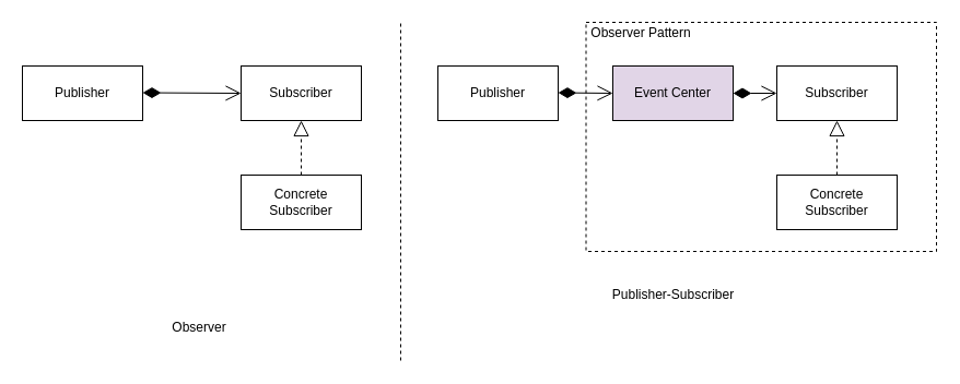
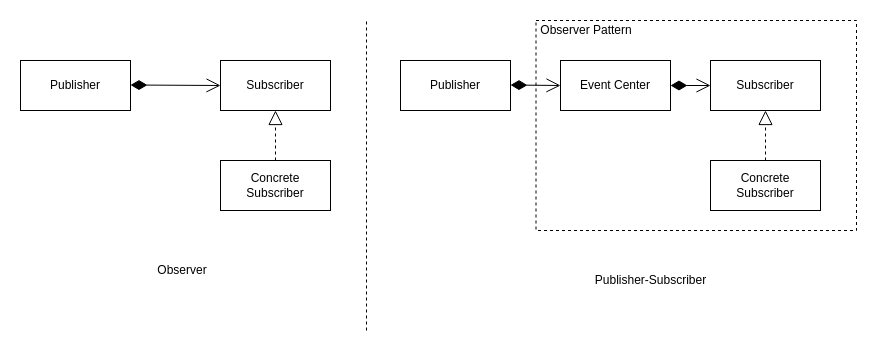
  <mxCell id="0" />
  <mxCell id="1" parent="0" />
  <mxCell id="2" value="" style="rounded=0;whiteSpace=wrap;html=1;fillColor=none;dashed=1;" vertex="1" parent="1"><mxGeometry x="535.5" y="20" width="320.5" height="210" as="geometry" /></mxCell>
  <mxCell id="3" value="Publisher" style="rounded=0;whiteSpace=wrap;html=1;" vertex="1" parent="1"><mxGeometry x="20" y="60" width="110" height="50" as="geometry" /></mxCell>
  <mxCell id="4" value="Subscriber" style="rounded=0;whiteSpace=wrap;html=1;" vertex="1" parent="1"><mxGeometry x="220" y="60" width="110" height="50" as="geometry" /></mxCell>
  <mxCell id="5" value="" style="endArrow=open;html=1;endSize=12;startArrow=diamondThin;startSize=14;startFill=1;edgeStyle=orthogonalEdgeStyle;align=left;verticalAlign=bottom;entryX=0;entryY=0.5;entryDx=0;entryDy=0;" edge="1" parent="1" target="4"><mxGeometry x="-1" y="3" relative="1" as="geometry"><mxPoint x="130" y="84.5" as="sourcePoint" /><mxPoint x="290" y="84.5" as="targetPoint" /></mxGeometry></mxCell>
  <mxCell id="6" value="Concrete Subscriber" style="rounded=0;whiteSpace=wrap;html=1;" vertex="1" parent="1"><mxGeometry x="220" y="160" width="110" height="50" as="geometry" /></mxCell>
  <mxCell id="7" value="" style="endArrow=block;dashed=1;endFill=0;endSize=12;html=1;exitX=0.5;exitY=0;exitDx=0;exitDy=0;entryX=0.5;entryY=1;entryDx=0;entryDy=0;" edge="1" parent="1" source="6" target="4"><mxGeometry width="160" relative="1" as="geometry"><mxPoint x="330" y="120" as="sourcePoint" /><mxPoint x="490" y="120" as="targetPoint" /></mxGeometry></mxCell>
  <mxCell id="8" value="Publisher" style="rounded=0;whiteSpace=wrap;html=1;" vertex="1" parent="1"><mxGeometry x="400" y="60" width="110" height="50" as="geometry" /></mxCell>
- <mxCell id="9" value="Event Center" style="rounded=0;whiteSpace=wrap;html=1;fillColor=#e1d5e7;" vertex="1" parent="1"><mxGeometry x="560" y="60" width="110" height="50" as="geometry" /></mxCell>
+ <mxCell id="9" value="Event Center" style="rounded=0;whiteSpace=wrap;html=1;" vertex="1" parent="1"><mxGeometry x="560" y="60" width="110" height="50" as="geometry" /></mxCell>
  <mxCell id="10" value="" style="endArrow=open;html=1;endSize=12;startArrow=diamondThin;startSize=14;startFill=1;edgeStyle=orthogonalEdgeStyle;align=left;verticalAlign=bottom;entryX=0;entryY=0.5;entryDx=0;entryDy=0;" edge="1" parent="1" target="9"><mxGeometry x="-1" y="3" relative="1" as="geometry"><mxPoint x="510" y="84.5" as="sourcePoint" /><mxPoint x="670" y="84.5" as="targetPoint" /></mxGeometry></mxCell>
  <mxCell id="11" value="Concrete Subscriber" style="rounded=0;whiteSpace=wrap;html=1;" vertex="1" parent="1"><mxGeometry x="710" y="160" width="110" height="50" as="geometry" /></mxCell>
  <mxCell id="12" value="" style="endArrow=block;dashed=1;endFill=0;endSize=12;html=1;exitX=0.5;exitY=0;exitDx=0;exitDy=0;entryX=0.5;entryY=1;entryDx=0;entryDy=0;" edge="1" parent="1" source="11" target="13"><mxGeometry width="160" relative="1" as="geometry"><mxPoint x="820" y="180" as="sourcePoint" /><mxPoint x="765" y="170" as="targetPoint" /></mxGeometry></mxCell>
  <mxCell id="13" value="Subscriber" style="rounded=0;whiteSpace=wrap;html=1;" vertex="1" parent="1"><mxGeometry x="710" y="60" width="110" height="50" as="geometry" /></mxCell>
  <mxCell id="14" value="" style="endArrow=open;html=1;endSize=12;startArrow=diamondThin;startSize=14;startFill=1;edgeStyle=orthogonalEdgeStyle;align=left;verticalAlign=bottom;exitX=1;exitY=0.5;exitDx=0;exitDy=0;entryX=0;entryY=0.5;entryDx=0;entryDy=0;" edge="1" parent="1" source="9" target="13"><mxGeometry x="-1" y="3" relative="1" as="geometry"><mxPoint x="520" y="94.5" as="sourcePoint" /><mxPoint x="700" y="210" as="targetPoint" /></mxGeometry></mxCell>
  <mxCell id="15" value="" style="endArrow=none;dashed=1;html=1;" edge="1" parent="1"><mxGeometry width="50" height="50" relative="1" as="geometry"><mxPoint x="366" y="330" as="sourcePoint" /><mxPoint x="366" y="20" as="targetPoint" /></mxGeometry></mxCell>
- <mxCell id="16" value="Observer" style="text;html=1;strokeColor=none;fillColor=none;align=center;verticalAlign=middle;whiteSpace=wrap;rounded=0;" vertex="1" parent="1"><mxGeometry x="144" y="290" width="76" height="20" as="geometry" /></mxCell>
- <mxCell id="17" value="Publisher-Subscriber" style="text;html=1;strokeColor=none;fillColor=none;align=center;verticalAlign=middle;whiteSpace=wrap;rounded=0;" vertex="1" parent="1"><mxGeometry x="535.5" y="260" width="159" height="20" as="geometry" /></mxCell>
+ <mxCell id="16" value="Observer" style="text;html=1;strokeColor=none;fillColor=none;align=center;verticalAlign=middle;whiteSpace=wrap;rounded=0;" vertex="1" parent="1"><mxGeometry x="144" y="260" width="76" height="20" as="geometry" /></mxCell>
+ <mxCell id="17" value="Publisher-Subscriber" style="text;html=1;strokeColor=none;fillColor=none;align=center;verticalAlign=middle;whiteSpace=wrap;rounded=0;" vertex="1" parent="1"><mxGeometry x="570.5" y="270" width="159" height="20" as="geometry" /></mxCell>
  <mxCell id="18" value="Observer Pattern" style="text;html=1;strokeColor=none;fillColor=none;align=center;verticalAlign=middle;whiteSpace=wrap;rounded=0;dashed=1;" vertex="1" parent="1"><mxGeometry x="536" y="20" width="100" height="20" as="geometry" /></mxCell>
